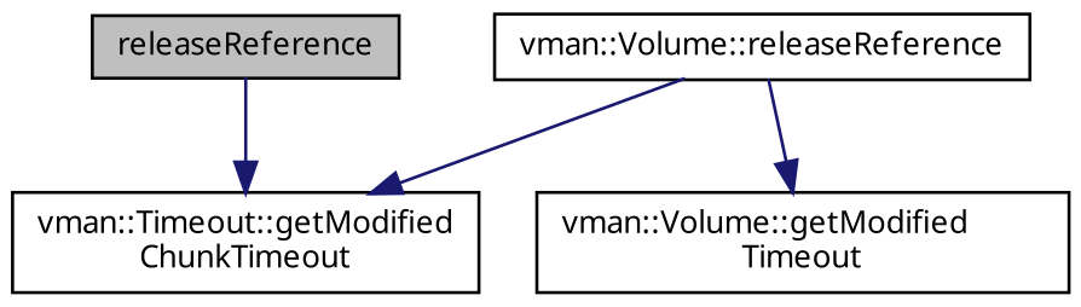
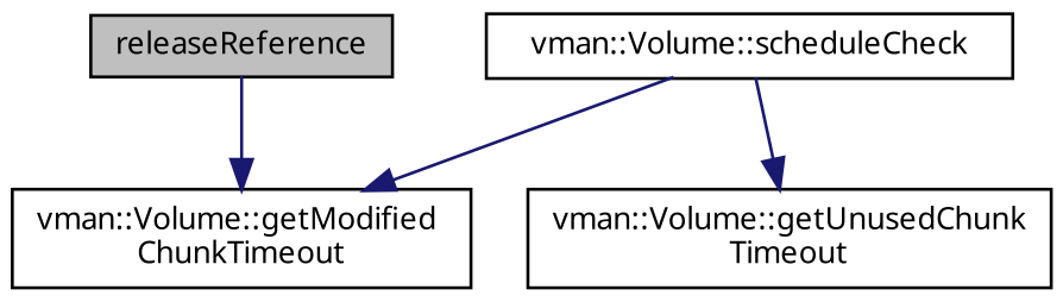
  digraph {
    fontname="Noto Sans"
    rankdir=TB
    node [color=black fontname="Noto Sans" fontsize=10 shape=record]
    edge [color=midnightblue fontname="Noto Sans" fontsize=10 labelfontname=Helvetica labelfontsize=10 style=solid]
    n1 [fillcolor=grey75 fontcolor=black height=0.2 label=releaseReference style=filled width=0.4]
-   n2 [height=0.2 label="vman::Timeout::getModified\lChunkTimeout" width=0.4]
-   n3 [height=0.2 label="vman::Volume::releaseReference" width=0.4]
-   n4 [height=0.2 label="vman::Volume::getModified\lTimeout" width=0.4]
+   n2 [height=0.2 label="vman::Volume::getModified\lChunkTimeout" width=0.4]
+   n3 [height=0.2 label="vman::Volume::scheduleCheck" width=0.4]
+   n4 [height=0.2 label="vman::Volume::getUnusedChunk\lTimeout" width=0.4]
    n1 -> n2
    n3 -> n2
    n3 -> n4
  }
